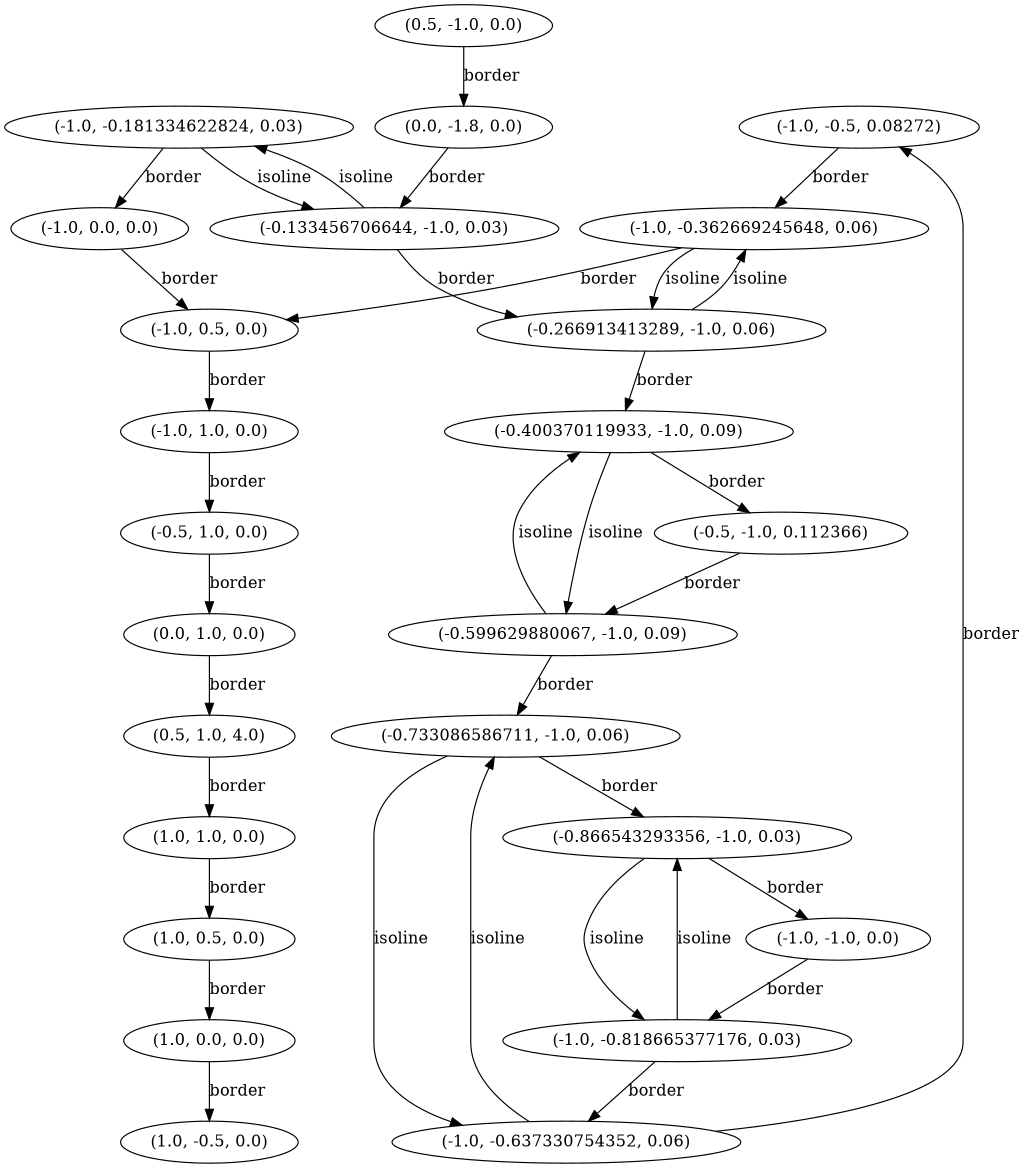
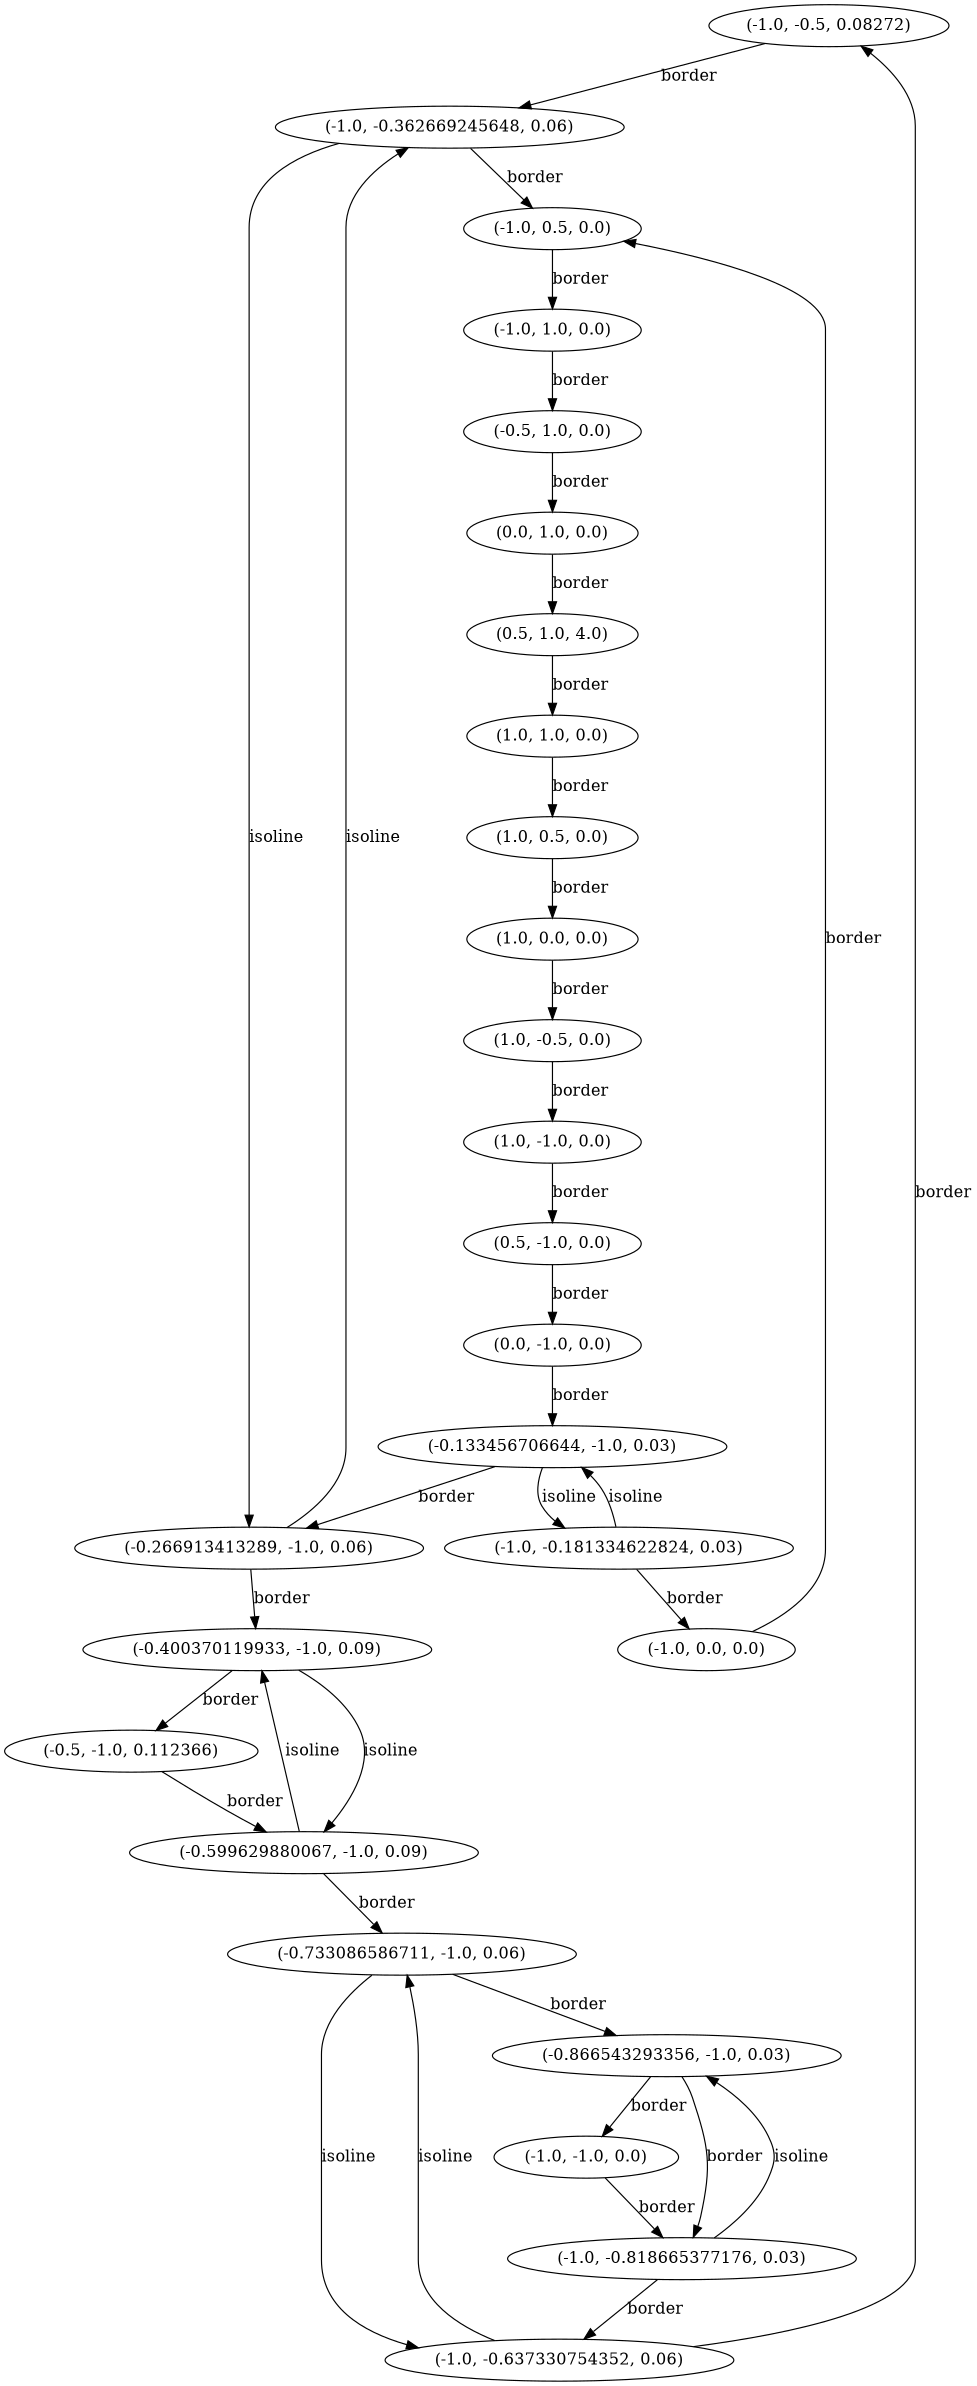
  digraph {
    n1 [label="(-1.0, -0.5, 0.08272)"]
    n2 [label="(-1.0, -0.362669245648, 0.06)"]
    n3 [label="(-1.0, 0.5, 0.0)"]
    n4 [label="(-0.266913413289, -1.0, 0.06)"]
    n5 [label="(-1.0, 0.0, 0.0)"]
    n6 [label="(-1.0, 1.0, 0.0)"]
    n7 [label="(-0.400370119933, -1.0, 0.09)"]
    n8 [label="(-0.5, -1.0, 0.112366)"]
    n9 [label="(-0.599629880067, -1.0, 0.09)"]
    n10 [label="(-0.5, 1.0, 0.0)"]
    n11 [label="(-1.0, -0.181334622824, 0.03)"]
    n12 [label="(-0.133456706644, -1.0, 0.03)"]
    n13 [label="(0.5, 1.0, 4.0)"]
    n14 [label="(1.0, 1.0, 0.0)"]
    n15 [label="(1.0, 0.5, 0.0)"]
    n16 [label="(1.0, 0.0, 0.0)"]
    n17 [label="(1.0, -0.5, 0.0)"]
+   n18 [label="(1.0, -1.0, 0.0)"]
    n19 [label="(0.0, 1.0, 0.0)"]
    n20 [label="(0.5, -1.0, 0.0)"]
-   n21 [label="(0.0, -1.8, 0.0)"]
+   n21 [label="(0.0, -1.0, 0.0)"]
    n22 [label="(-0.733086586711, -1.0, 0.06)"]
    n23 [label="(-1.0, -0.637330754352, 0.06)"]
    n24 [label="(-0.866543293356, -1.0, 0.03)"]
    n25 [label="(-1.0, -0.818665377176, 0.03)"]
    n26 [label="(-1.0, -1.0, 0.0)"]
    n1 -> n2 [label=border]
    n2 -> n3 [label=border]
    n2 -> n4 [label=isoline]
    n3 -> n6 [label=border]
    n4 -> n2 [label=isoline]
    n4 -> n7 [label=border]
    n5 -> n3 [label=border]
    n6 -> n10 [label=border]
    n7 -> n8 [label=border]
    n7 -> n9 [label=isoline]
    n8 -> n9 [label=border]
    n9 -> n7 [label=isoline]
    n9 -> n22 [label=border]
    n10 -> n19 [label=border]
    n11 -> n5 [label=border]
    n11 -> n12 [label=isoline]
    n12 -> n4 [label=border]
    n12 -> n11 [label=isoline]
    n13 -> n14 [label=border]
    n14 -> n15 [label=border]
    n15 -> n16 [label=border]
    n16 -> n17 [label=border]
+   n17 -> n18 [label=border]
+   n18 -> n20 [label=border]
    n19 -> n13 [label=border]
    n20 -> n21 [label=border]
    n21 -> n12 [label=border]
    n22 -> n23 [label=isoline]
    n22 -> n24 [label=border]
    n23 -> n1 [label=border]
    n23 -> n22 [label=isoline]
-   n24 -> n25 [label=isoline]
+   n24 -> n25 [label=border]
    n24 -> n26 [label=border]
    n25 -> n23 [label=border]
    n25 -> n24 [label=isoline]
    n26 -> n25 [label=border]
  }
